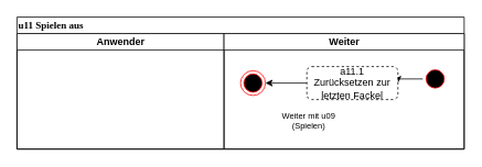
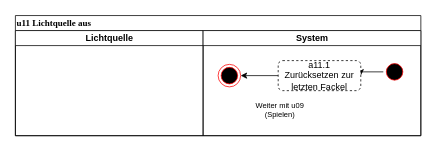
  <mxCell id="0" />
  <mxCell id="1" parent="0" />
- <mxCell id="2" value="u11 Spielen aus" style="swimlane;html=1;childLayout=stackLayout;startSize=20;rounded=0;shadow=0;comic=0;labelBackgroundColor=none;strokeWidth=1;fontFamily=Verdana;fontSize=12;align=left;" vertex="1" parent="1"><mxGeometry x="20" y="20" width="540" height="160" as="geometry" /></mxCell>
- <mxCell id="3" value="Anwender" style="swimlane;html=1;startSize=20;" vertex="1" parent="2"><mxGeometry y="20" width="250" height="140" as="geometry" /></mxCell>
- <mxCell id="4" value="Weiter" style="swimlane;html=1;startSize=20;" vertex="1" parent="2"><mxGeometry x="250" y="20" width="290" height="140" as="geometry" /></mxCell>
+ <mxCell id="2" value="u11 Lichtquelle aus" style="swimlane;html=1;childLayout=stackLayout;startSize=20;rounded=0;shadow=0;comic=0;labelBackgroundColor=none;strokeWidth=1;fontFamily=Verdana;fontSize=12;align=left;" vertex="1" parent="1"><mxGeometry x="20" y="20" width="540" height="160" as="geometry" /></mxCell>
+ <mxCell id="3" value="Lichtquelle" style="swimlane;html=1;startSize=20;" vertex="1" parent="2"><mxGeometry y="20" width="250" height="140" as="geometry" /></mxCell>
+ <mxCell id="4" value="System" style="swimlane;html=1;startSize=20;" vertex="1" parent="2"><mxGeometry x="250" y="20" width="290" height="140" as="geometry" /></mxCell>
  <mxCell id="5" style="edgeStyle=orthogonalEdgeStyle;rounded=0;orthogonalLoop=1;jettySize=auto;html=1;exitX=0;exitY=0.5;exitDx=0;exitDy=0;entryX=1;entryY=0.5;entryDx=0;entryDy=0;" edge="1" parent="4" source="6" target="8"><mxGeometry relative="1" as="geometry" /></mxCell>
  <mxCell id="6" value="" style="ellipse;html=1;shape=startState;fillColor=#000000;strokeColor=#ff0000;" vertex="1" parent="4"><mxGeometry x="240" y="40" width="30" height="30" as="geometry" /></mxCell>
  <mxCell id="7" style="edgeStyle=orthogonalEdgeStyle;rounded=0;orthogonalLoop=1;jettySize=auto;html=1;exitX=0;exitY=0.5;exitDx=0;exitDy=0;entryX=1;entryY=0.5;entryDx=0;entryDy=0;" edge="1" parent="4" source="8" target="9"><mxGeometry relative="1" as="geometry" /></mxCell>
  <mxCell id="8" value="a11.1&lt;br&gt;Zurücksetzen zur letzten Fackel" style="rounded=1;whiteSpace=wrap;html=1;dashed=1;" vertex="1" parent="4"><mxGeometry x="100" y="40" width="110" height="40" as="geometry" /></mxCell>
  <mxCell id="9" value="" style="ellipse;html=1;shape=endState;fillColor=#000000;strokeColor=#ff0000;" vertex="1" parent="4"><mxGeometry x="20" y="45" width="30" height="30" as="geometry" /></mxCell>
  <mxCell id="10" value="Weiter mit u09&lt;br&gt;(Spielen)" style="text;html=1;strokeColor=none;fillColor=none;align=center;verticalAlign=middle;whiteSpace=wrap;rounded=0;fontSize=10;" vertex="1" parent="4"><mxGeometry x="65" y="95" width="75" height="20" as="geometry" /></mxCell>
